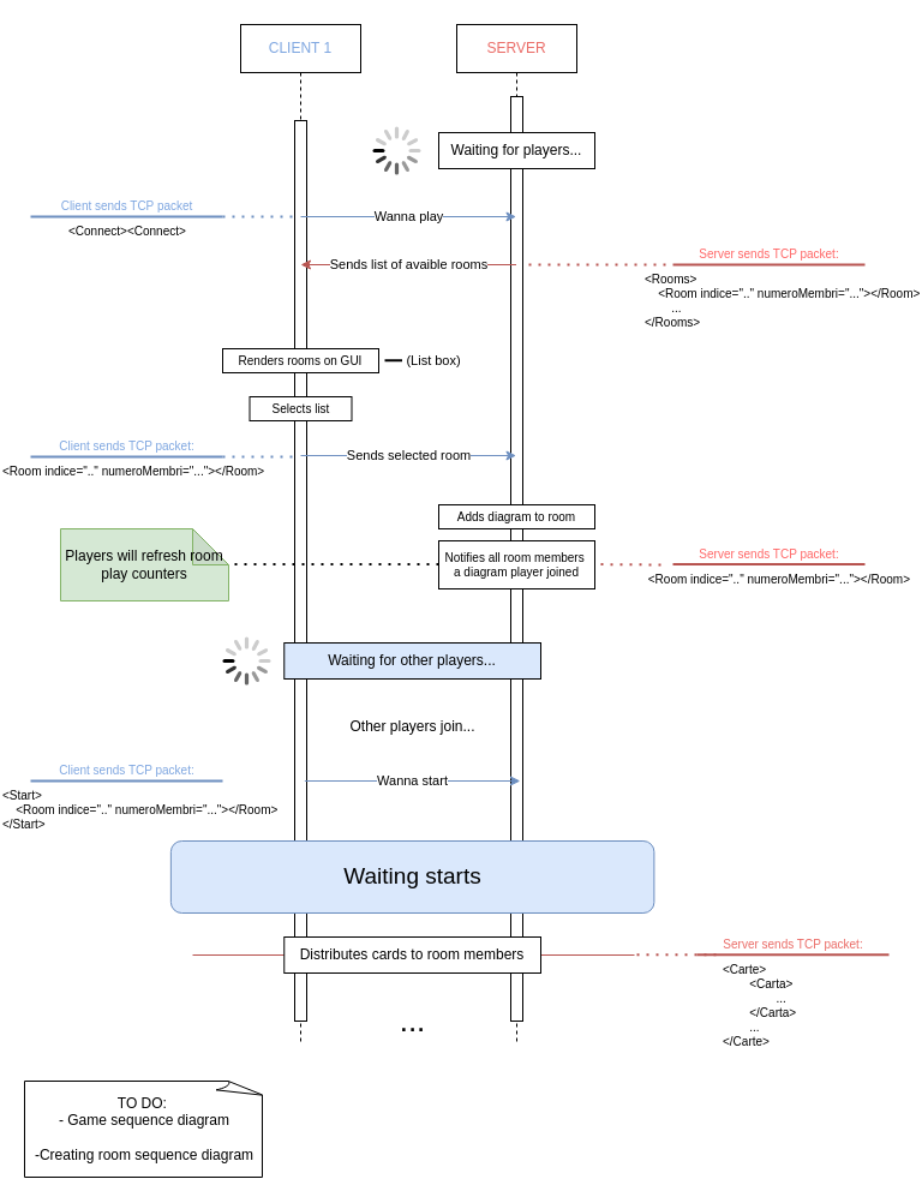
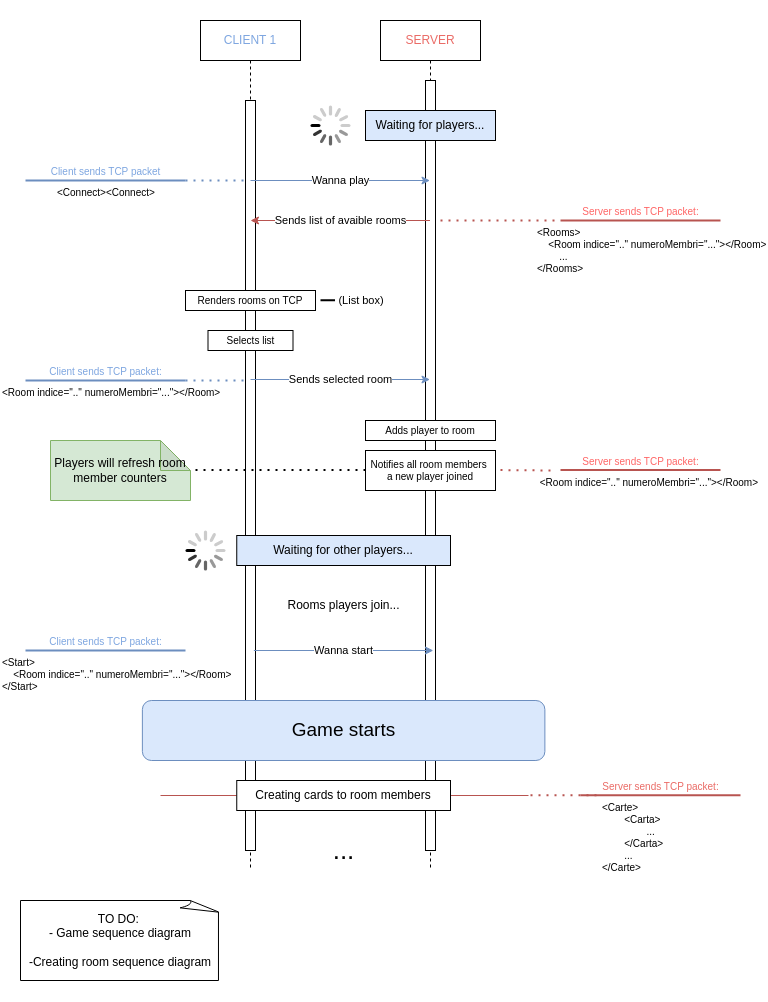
  <mxCell id="0" />
  <mxCell id="1" parent="0" />
  <mxCell id="2" value="&lt;font color=&quot;#7ea6e0&quot;&gt;CLIENT 1&lt;/font&gt;" style="shape=umlLifeline;perimeter=lifelinePerimeter;whiteSpace=wrap;html=1;container=0;dropTarget=0;collapsible=0;recursiveResize=0;outlineConnect=0;portConstraint=eastwest;newEdgeStyle={&quot;edgeStyle&quot;:&quot;elbowEdgeStyle&quot;,&quot;elbow&quot;:&quot;vertical&quot;,&quot;curved&quot;:0,&quot;rounded&quot;:0};" parent="1" vertex="1"><mxGeometry x="200" y="20" width="100" height="850" as="geometry" /></mxCell>
  <mxCell id="3" value="" style="html=1;points=[];perimeter=orthogonalPerimeter;outlineConnect=0;targetShapes=umlLifeline;portConstraint=eastwest;newEdgeStyle={&quot;edgeStyle&quot;:&quot;elbowEdgeStyle&quot;,&quot;elbow&quot;:&quot;vertical&quot;,&quot;curved&quot;:0,&quot;rounded&quot;:0};" parent="2" vertex="1"><mxGeometry x="45" y="80" width="10" height="750" as="geometry" /></mxCell>
  <mxCell id="4" value="&lt;font color=&quot;#ea6b66&quot;&gt;SERVER&lt;/font&gt;" style="shape=umlLifeline;perimeter=lifelinePerimeter;whiteSpace=wrap;html=1;container=0;dropTarget=0;collapsible=0;recursiveResize=0;outlineConnect=0;portConstraint=eastwest;newEdgeStyle={&quot;edgeStyle&quot;:&quot;elbowEdgeStyle&quot;,&quot;elbow&quot;:&quot;vertical&quot;,&quot;curved&quot;:0,&quot;rounded&quot;:0};" parent="1" vertex="1"><mxGeometry x="380" y="20" width="100" height="850" as="geometry" /></mxCell>
  <mxCell id="5" value="" style="html=1;points=[];perimeter=orthogonalPerimeter;outlineConnect=0;targetShapes=umlLifeline;portConstraint=eastwest;newEdgeStyle={&quot;edgeStyle&quot;:&quot;elbowEdgeStyle&quot;,&quot;elbow&quot;:&quot;vertical&quot;,&quot;curved&quot;:0,&quot;rounded&quot;:0};" parent="4" vertex="1"><mxGeometry x="45" y="60" width="10" height="770" as="geometry" /></mxCell>
- <mxCell id="6" value="Waiting for players..." style="html=1;dropTarget=0;whiteSpace=wrap;" parent="1" vertex="1"><mxGeometry x="365" y="110" width="130" height="30" as="geometry" /></mxCell>
+ <mxCell id="6" value="Waiting for players..." style="html=1;dropTarget=0;whiteSpace=wrap;fillColor=#dae8fc;" parent="1" vertex="1"><mxGeometry x="365" y="110" width="130" height="30" as="geometry" /></mxCell>
  <mxCell id="7" value="" style="html=1;verticalLabelPosition=bottom;labelBackgroundColor=#ffffff;verticalAlign=top;shadow=0;dashed=0;strokeWidth=2;shape=mxgraph.ios7.misc.loading_circle;" parent="1" vertex="1"><mxGeometry x="310" y="105" width="40" height="40" as="geometry" /></mxCell>
- <mxCell id="8" value="&lt;font style=&quot;font-size: 19px;&quot;&gt;Waiting starts&lt;/font&gt;" style="rounded=1;whiteSpace=wrap;html=1;fillColor=#dae8fc;strokeColor=#6c8ebf;" parent="1" vertex="1"><mxGeometry x="141.88" y="700" width="402.5" height="60" as="geometry" /></mxCell>
+ <mxCell id="8" value="&lt;font style=&quot;font-size: 19px;&quot;&gt;Game starts&lt;/font&gt;" style="rounded=1;whiteSpace=wrap;html=1;fillColor=#dae8fc;strokeColor=#6c8ebf;" parent="1" vertex="1"><mxGeometry x="141.88" y="700" width="402.5" height="60" as="geometry" /></mxCell>
  <mxCell id="9" value="&lt;font color=&quot;#ff6666&quot;&gt;Server sends TCP packet:&lt;/font&gt;" style="verticalAlign=bottom;html=1;endArrow=none;edgeStyle=none;labelBackgroundColor=none;fontSize=10;strokeWidth=2;rounded=0;fillColor=#f8cecc;strokeColor=#b85450;" parent="1" edge="1"><mxGeometry relative="1" as="geometry"><mxPoint x="560" y="220" as="sourcePoint" /><mxPoint x="720" y="220" as="targetPoint" /></mxGeometry></mxCell>
  <mxCell id="10" value="&amp;lt;Rooms&amp;gt;&lt;br&gt;&lt;span style=&quot;&quot;&gt;&lt;span style=&quot;white-space: pre;&quot;&gt;&amp;nbsp;&amp;nbsp;&amp;nbsp;&amp;nbsp;&lt;/span&gt;&lt;/span&gt;&amp;lt;Room indice=&quot;..&quot; numeroMembri=&quot;...&quot;&amp;gt;&amp;lt;/Room&amp;gt;&lt;br&gt;&lt;span style=&quot;white-space: pre;&quot;&gt;&#09;&lt;/span&gt;...&lt;br&gt;&amp;lt;/Rooms&amp;gt;" style="resizable=0;html=1;align=left;verticalAlign=top;labelBackgroundColor=none;fontSize=10;" parent="9" connectable="0" vertex="1"><mxGeometry x="-1" relative="1" as="geometry"><mxPoint x="-25" as="offset" /></mxGeometry></mxCell>
  <mxCell id="11" value="TO DO:&amp;nbsp;&lt;br&gt;- Game sequence diagram&lt;br&gt;&lt;br&gt;-Creating room sequence diagram" style="whiteSpace=wrap;html=1;shape=mxgraph.basic.document" parent="1" vertex="1"><mxGeometry x="20" y="900" width="200" height="80" as="geometry" /></mxCell>
  <mxCell id="12" value="" style="endArrow=none;dashed=1;html=1;dashPattern=1 3;strokeWidth=2;rounded=0;fillColor=#f8cecc;strokeColor=#b85450;" parent="1" edge="1"><mxGeometry width="50" height="50" relative="1" as="geometry"><mxPoint x="440" y="220" as="sourcePoint" /><mxPoint x="560" y="220" as="targetPoint" /></mxGeometry></mxCell>
  <mxCell id="13" value="&lt;font color=&quot;#ea6b66&quot;&gt;Server sends TCP packet:&lt;/font&gt;" style="verticalAlign=bottom;html=1;endArrow=none;edgeStyle=none;labelBackgroundColor=none;fontSize=10;strokeWidth=2;rounded=0;fillColor=#f8cecc;strokeColor=#b85450;" parent="1" edge="1"><mxGeometry relative="1" as="geometry"><mxPoint x="580" y="794.74" as="sourcePoint" /><mxPoint x="740" y="794.74" as="targetPoint" /></mxGeometry></mxCell>
  <mxCell id="14" value="&amp;lt;Carte&amp;gt;&lt;br&gt;&lt;span style=&quot;white-space: pre;&quot;&gt;&#09;&lt;/span&gt;&amp;lt;Carta&amp;gt;&lt;br&gt;&lt;span style=&quot;white-space: pre;&quot;&gt;&#09;&lt;span style=&quot;white-space: pre;&quot;&gt;&#09;&lt;/span&gt;.&lt;/span&gt;..&lt;br&gt;&lt;span style=&quot;white-space: pre;&quot;&gt;&#09;&lt;/span&gt;&amp;lt;/Carta&amp;gt;&lt;br&gt;&lt;span style=&quot;white-space: pre;&quot;&gt;&#09;&lt;/span&gt;...&lt;br&gt;&amp;lt;/Carte&amp;gt;" style="resizable=0;html=1;align=left;verticalAlign=top;labelBackgroundColor=none;fontSize=10;" parent="13" connectable="0" vertex="1"><mxGeometry x="-1" relative="1" as="geometry"><mxPoint x="20" as="offset" /></mxGeometry></mxCell>
  <mxCell id="15" value="" style="endArrow=none;dashed=1;html=1;dashPattern=1 3;strokeWidth=2;rounded=0;fillColor=#f8cecc;strokeColor=#b85450;" parent="1" edge="1"><mxGeometry width="50" height="50" relative="1" as="geometry"><mxPoint x="530" y="794.74" as="sourcePoint" /><mxPoint x="600" y="794.74" as="targetPoint" /></mxGeometry></mxCell>
  <mxCell id="16" value="Wanna play" style="endArrow=classic;html=1;rounded=0;fillColor=#dae8fc;strokeColor=#6c8ebf;" parent="1" edge="1"><mxGeometry width="50" height="50" relative="1" as="geometry"><mxPoint x="250" y="180" as="sourcePoint" /><mxPoint x="429.5" y="180" as="targetPoint" /></mxGeometry></mxCell>
  <mxCell id="17" value="Sends list of avaible rooms" style="endArrow=classic;html=1;rounded=0;fillColor=#f8cecc;strokeColor=#b85450;" parent="1" edge="1"><mxGeometry width="50" height="50" relative="1" as="geometry"><mxPoint x="429.5" y="220" as="sourcePoint" /><mxPoint x="250" y="220" as="targetPoint" /></mxGeometry></mxCell>
- <mxCell id="18" value="Renders rooms on GUI" style="html=1;dropTarget=0;whiteSpace=wrap;fontSize=10;" parent="1" vertex="1"><mxGeometry x="185" y="290" width="130" height="20" as="geometry" /></mxCell>
+ <mxCell id="18" value="Renders rooms on TCP" style="html=1;dropTarget=0;whiteSpace=wrap;fontSize=10;" parent="1" vertex="1"><mxGeometry x="185" y="290" width="130" height="20" as="geometry" /></mxCell>
  <mxCell id="19" value="" style="verticalAlign=bottom;html=1;endArrow=none;edgeStyle=none;labelBackgroundColor=none;fontSize=10;strokeWidth=2;rounded=0;" parent="1" edge="1"><mxGeometry relative="1" as="geometry"><mxPoint x="370" y="299.72" as="sourcePoint" /><mxPoint x="320" y="299.72" as="targetPoint" /></mxGeometry></mxCell>
  <mxCell id="20" value="&amp;nbsp;(List box)" style="edgeLabel;html=1;align=center;verticalAlign=middle;resizable=0;points=[];" parent="19" vertex="1" connectable="0"><mxGeometry x="0.083" y="1" relative="1" as="geometry"><mxPoint x="15" y="-1" as="offset" /></mxGeometry></mxCell>
  <mxCell id="21" value="&lt;font style=&quot;font-size: 10px;&quot;&gt;Selects list&lt;/font&gt;" style="html=1;dropTarget=0;whiteSpace=wrap;" parent="1" vertex="1"><mxGeometry x="207.5" y="330" width="85" height="20" as="geometry" /></mxCell>
  <mxCell id="22" value="Sends selected room" style="endArrow=classic;html=1;rounded=0;fillColor=#dae8fc;strokeColor=#6c8ebf;" parent="1" edge="1"><mxGeometry width="50" height="50" relative="1" as="geometry"><mxPoint x="250" y="379" as="sourcePoint" /><mxPoint x="429.5" y="379" as="targetPoint" /></mxGeometry></mxCell>
  <mxCell id="23" value="&lt;font&gt;Client sends TCP packet:&lt;/font&gt;" style="verticalAlign=bottom;html=1;endArrow=none;edgeStyle=none;labelBackgroundColor=none;fontSize=10;strokeWidth=2;rounded=0;fillColor=#dae8fc;strokeColor=#6c8ebf;fontColor=#7EA6E0;" parent="1" edge="1"><mxGeometry relative="1" as="geometry"><mxPoint x="25" y="380" as="sourcePoint" /><mxPoint x="185" y="380" as="targetPoint" /></mxGeometry></mxCell>
  <mxCell id="24" value="&amp;lt;Room indice=&quot;..&quot; numeroMembri=&quot;...&quot;&amp;gt;&amp;lt;/Room&amp;gt;" style="resizable=0;html=1;align=left;verticalAlign=top;labelBackgroundColor=none;fontSize=10;" parent="23" connectable="0" vertex="1"><mxGeometry x="-1" relative="1" as="geometry"><mxPoint x="-25" as="offset" /></mxGeometry></mxCell>
  <mxCell id="25" value="" style="endArrow=none;dashed=1;html=1;dashPattern=1 3;strokeWidth=2;rounded=0;fillColor=#dae8fc;strokeColor=#6c8ebf;" parent="1" edge="1"><mxGeometry width="50" height="50" relative="1" as="geometry"><mxPoint x="185" y="380" as="sourcePoint" /><mxPoint x="245" y="380" as="targetPoint" /></mxGeometry></mxCell>
- <mxCell id="26" value="Adds diagram to room" style="html=1;dropTarget=0;whiteSpace=wrap;fontSize=10;" parent="1" vertex="1"><mxGeometry x="365" y="420" width="130" height="20" as="geometry" /></mxCell>
+ <mxCell id="26" value="Adds player to room" style="html=1;dropTarget=0;whiteSpace=wrap;fontSize=10;" parent="1" vertex="1"><mxGeometry x="365" y="420" width="130" height="20" as="geometry" /></mxCell>
  <mxCell id="27" value="Waiting for other players..." style="html=1;dropTarget=0;whiteSpace=wrap;fillColor=#dae8fc;" parent="1" vertex="1"><mxGeometry x="236.25" y="535" width="213.75" height="30" as="geometry" /></mxCell>
  <mxCell id="28" value="" style="html=1;verticalLabelPosition=bottom;labelBackgroundColor=#ffffff;verticalAlign=top;shadow=0;dashed=0;strokeWidth=2;shape=mxgraph.ios7.misc.loading_circle;" parent="1" vertex="1"><mxGeometry x="185" y="530" width="40" height="40" as="geometry" /></mxCell>
- <mxCell id="29" value="Notifies all room members&amp;nbsp;&lt;br&gt;a diagram player joined" style="html=1;dropTarget=0;whiteSpace=wrap;fontSize=10;" parent="1" vertex="1"><mxGeometry x="365" y="450" width="130" height="40" as="geometry" /></mxCell>
+ <mxCell id="29" value="Notifies all room members&amp;nbsp;&lt;br&gt;a new player joined" style="html=1;dropTarget=0;whiteSpace=wrap;fontSize=10;" parent="1" vertex="1"><mxGeometry x="365" y="450" width="130" height="40" as="geometry" /></mxCell>
  <mxCell id="30" value="&lt;font color=&quot;#ff6666&quot;&gt;Server sends TCP packet:&lt;/font&gt;" style="verticalAlign=bottom;html=1;endArrow=none;edgeStyle=none;labelBackgroundColor=none;fontSize=10;strokeWidth=2;rounded=0;fillColor=#f8cecc;strokeColor=#b85450;" parent="1" edge="1"><mxGeometry relative="1" as="geometry"><mxPoint x="560" y="469.58" as="sourcePoint" /><mxPoint x="720" y="469.58" as="targetPoint" /></mxGeometry></mxCell>
  <mxCell id="31" value="&lt;span style=&quot;&quot;&gt;&lt;span style=&quot;white-space: pre;&quot;&gt;&amp;nbsp;&lt;/span&gt;&lt;/span&gt;&amp;lt;Room indice=&quot;..&quot; numeroMembri=&quot;...&quot;&amp;gt;&amp;lt;/Room&amp;gt;" style="resizable=0;html=1;align=left;verticalAlign=top;labelBackgroundColor=none;fontSize=10;" parent="30" connectable="0" vertex="1"><mxGeometry x="-1" relative="1" as="geometry"><mxPoint x="-25" as="offset" /></mxGeometry></mxCell>
  <mxCell id="32" value="" style="endArrow=none;dashed=1;html=1;dashPattern=1 3;strokeWidth=2;rounded=0;fillColor=#f8cecc;strokeColor=#b85450;" parent="1" edge="1"><mxGeometry width="50" height="50" relative="1" as="geometry"><mxPoint x="500" y="469.58" as="sourcePoint" /><mxPoint x="550" y="470" as="targetPoint" /></mxGeometry></mxCell>
  <mxCell id="33" value="" style="endArrow=none;dashed=1;html=1;dashPattern=1 3;strokeWidth=2;rounded=0;" parent="1" edge="1"><mxGeometry width="50" height="50" relative="1" as="geometry"><mxPoint x="195" y="469.58" as="sourcePoint" /><mxPoint x="365" y="469.58" as="targetPoint" /></mxGeometry></mxCell>
- <mxCell id="34" value="Players will refresh room play counters" style="shape=note;whiteSpace=wrap;html=1;backgroundOutline=1;darkOpacity=0.05;fillColor=#d5e8d4;strokeColor=#82b366;" parent="1" vertex="1"><mxGeometry x="50" y="440" width="140" height="60" as="geometry" /></mxCell>
- <mxCell id="35" value="Other players join..." style="text;html=1;align=center;verticalAlign=middle;resizable=0;points=[];autosize=1;strokeColor=none;fillColor=none;" parent="1" vertex="1"><mxGeometry x="278.13" y="590" width="130" height="30" as="geometry" /></mxCell>
+ <mxCell id="34" value="Players will refresh room member counters" style="shape=note;whiteSpace=wrap;html=1;backgroundOutline=1;darkOpacity=0.05;fillColor=#d5e8d4;strokeColor=#82b366;" parent="1" vertex="1"><mxGeometry x="50" y="440" width="140" height="60" as="geometry" /></mxCell>
+ <mxCell id="35" value="Rooms players join..." style="text;html=1;align=center;verticalAlign=middle;resizable=0;points=[];autosize=1;strokeColor=none;fillColor=none;" parent="1" vertex="1"><mxGeometry x="278.13" y="590" width="130" height="30" as="geometry" /></mxCell>
  <mxCell id="36" value="Wanna start" style="endArrow=classic;html=1;rounded=0;fillColor=#dae8fc;strokeColor=#6c8ebf;" parent="1" edge="1"><mxGeometry width="50" height="50" relative="1" as="geometry"><mxPoint x="253.38" y="650" as="sourcePoint" /><mxPoint x="432.88" y="650" as="targetPoint" /></mxGeometry></mxCell>
  <mxCell id="37" value="&lt;font&gt;Client sends TCP packet:&lt;/font&gt;" style="verticalAlign=bottom;html=1;endArrow=none;edgeStyle=none;labelBackgroundColor=none;fontSize=10;strokeWidth=2;rounded=0;fillColor=#dae8fc;strokeColor=#6c8ebf;fontColor=#7EA6E0;" parent="1" edge="1"><mxGeometry relative="1" as="geometry"><mxPoint x="25" y="650" as="sourcePoint" /><mxPoint x="185" y="650" as="targetPoint" /></mxGeometry></mxCell>
  <mxCell id="38" value="&amp;lt;Start&amp;gt;&lt;br&gt;&lt;span style=&quot;&quot;&gt;&lt;span style=&quot;white-space: pre;&quot;&gt;&amp;nbsp;&amp;nbsp;&amp;nbsp;&amp;nbsp;&lt;/span&gt;&lt;/span&gt;&amp;lt;Room indice=&quot;..&quot; numeroMembri=&quot;...&quot;&amp;gt;&amp;lt;/Room&amp;gt;&lt;br&gt;&amp;lt;/Start&amp;gt;" style="resizable=0;html=1;align=left;verticalAlign=top;labelBackgroundColor=none;fontSize=10;" parent="37" connectable="0" vertex="1"><mxGeometry x="-1" relative="1" as="geometry"><mxPoint x="-25" as="offset" /></mxGeometry></mxCell>
  <mxCell id="39" value="&lt;font&gt;Client sends TCP packet&lt;/font&gt;" style="verticalAlign=bottom;html=1;endArrow=none;edgeStyle=none;labelBackgroundColor=none;fontSize=10;strokeWidth=2;rounded=0;fillColor=#dae8fc;strokeColor=#6c8ebf;fontColor=#7EA6E0;" parent="1" edge="1"><mxGeometry relative="1" as="geometry"><mxPoint x="25" y="180" as="sourcePoint" /><mxPoint x="185" y="180" as="targetPoint" /></mxGeometry></mxCell>
  <mxCell id="40" value="&amp;lt;Connect&amp;gt;&amp;lt;Connect&amp;gt;" style="resizable=0;html=1;align=left;verticalAlign=top;labelBackgroundColor=none;fontSize=10;" parent="39" connectable="0" vertex="1"><mxGeometry x="-1" relative="1" as="geometry"><mxPoint x="30" as="offset" /></mxGeometry></mxCell>
  <mxCell id="41" value="" style="endArrow=none;dashed=1;html=1;dashPattern=1 3;strokeWidth=2;rounded=0;fillColor=#dae8fc;strokeColor=#6c8ebf;" parent="1" edge="1"><mxGeometry width="50" height="50" relative="1" as="geometry"><mxPoint x="185" y="180" as="sourcePoint" /><mxPoint x="245" y="180" as="targetPoint" /></mxGeometry></mxCell>
  <mxCell id="42" value="" style="endArrow=none;html=1;rounded=0;fillColor=#f8cecc;strokeColor=#b85450;" parent="1" source="44" edge="1"><mxGeometry width="50" height="50" relative="1" as="geometry"><mxPoint x="158.38" y="780" as="sourcePoint" /><mxPoint x="528" y="795" as="targetPoint" /></mxGeometry></mxCell>
  <mxCell id="43" value="" style="endArrow=none;html=1;rounded=0;fillColor=#f8cecc;strokeColor=#b85450;" parent="1" target="44" edge="1"><mxGeometry width="50" height="50" relative="1" as="geometry"><mxPoint x="160" y="795" as="sourcePoint" /><mxPoint x="527.88" y="780" as="targetPoint" /></mxGeometry></mxCell>
- <mxCell id="44" value="Distributes cards to room members" style="html=1;dropTarget=0;whiteSpace=wrap;" parent="1" vertex="1"><mxGeometry x="236.25" y="780" width="213.75" height="30" as="geometry" /></mxCell>
+ <mxCell id="44" value="Creating cards to room members" style="html=1;dropTarget=0;whiteSpace=wrap;" parent="1" vertex="1"><mxGeometry x="236.25" y="780" width="213.75" height="30" as="geometry" /></mxCell>
  <mxCell id="45" value="..." style="text;html=1;align=center;verticalAlign=middle;resizable=0;points=[];autosize=1;strokeColor=none;fillColor=none;fontSize=26;" parent="1" vertex="1"><mxGeometry x="318.13" y="830" width="50" height="40" as="geometry" /></mxCell>
